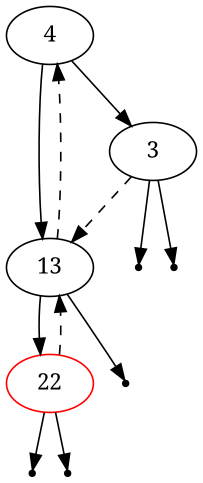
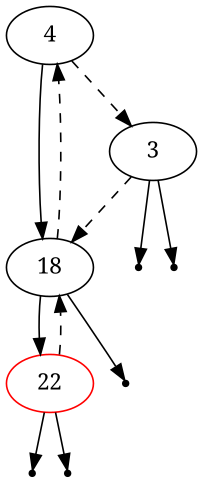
  digraph {
    fontname="Noto Serif"
    node [fontname="Noto Serif" shape=point]
    edge [fontname="Noto Serif"]
    4 [shape=""]
    3 [shape=""]
-   13 [shape=""]
+   13 [label=18 shape=""]
    null3
    null4
    n6 [color=red label=22 shape=""]
    null0
    null1
    null2
-   4 -> 3
+   4 -> 3 [style=dashed]
    4 -> 13
    3 -> 13 [style=dashed]
    3 -> null3
    3 -> null4
    13 -> 4 [style=dashed]
    13 -> n6
    13 -> null0
    n6 -> 13 [style=dashed]
    n6 -> null1
    n6 -> null2
  }
